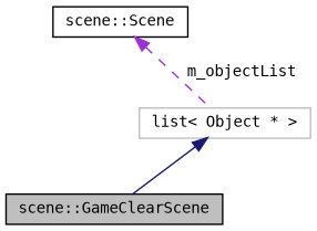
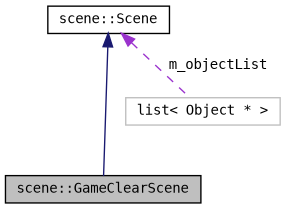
  digraph {
    fontname="DejaVu Sans Mono"
    node [color=black fillcolor=white fontname="DejaVu Sans Mono" fontsize=10 shape=record style=filled]
    edge [dir=back fontname="DejaVu Sans Mono" fontsize=10 labelfontname=Helvetica labelfontsize=10]
    n1 [fillcolor=grey75 fontcolor=black height=0.2 label="scene::GameClearScene" width=0.4]
    n2 [height=0.2 label="scene::Scene" width=0.4]
    n3 [color=grey75 height=0.2 label="list\< Object * \>" width=0.4]
-   n3 -> n1 [color=midnightblue style=solid]
+   n2 -> n1 [color=midnightblue style=solid]
    n2 -> n3 [color=darkorchid3 label=" m_objectList" style=dashed]
  }
